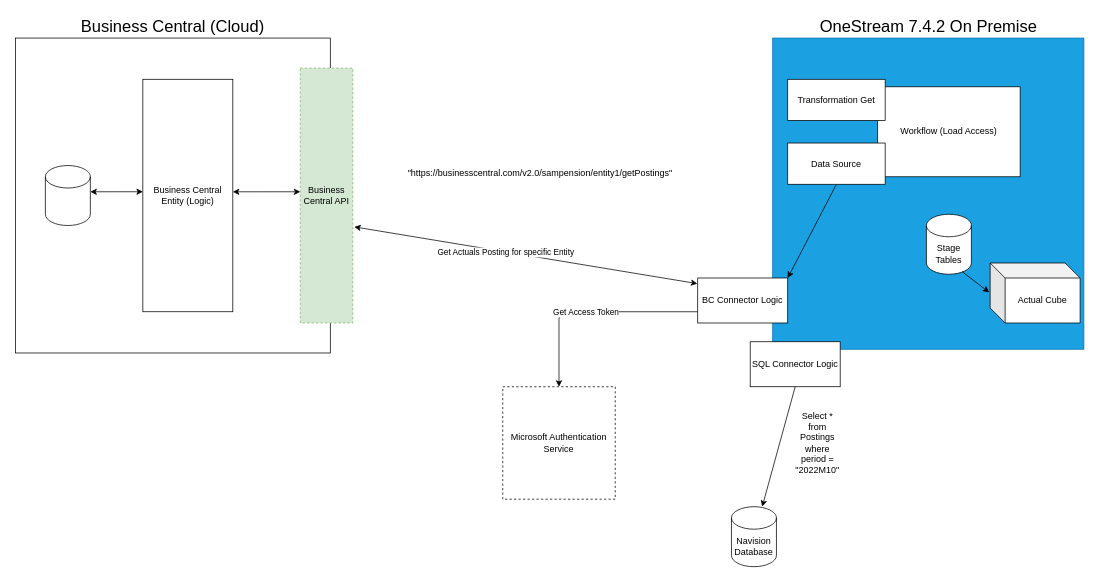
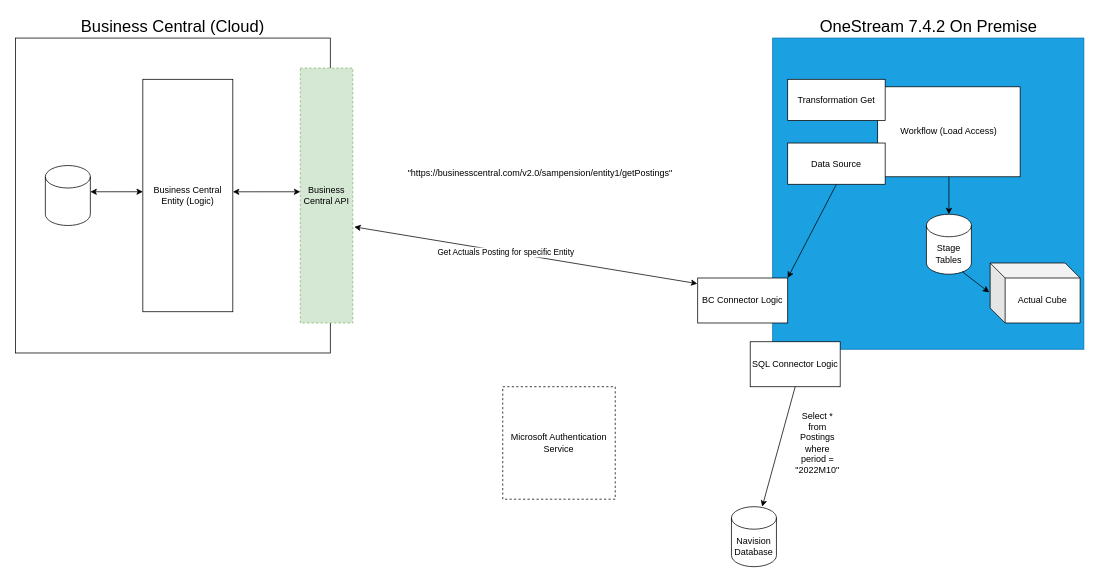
  <mxCell id="0" />
  <mxCell id="1" parent="0" />
  <mxCell id="2" value="" style="whiteSpace=wrap;html=1;aspect=fixed;" parent="1" vertex="1"><mxGeometry x="20" y="50" width="420" height="420" as="geometry" /></mxCell>
  <mxCell id="3" value="Business Central API" style="rounded=0;whiteSpace=wrap;html=1;fillColor=#d5e8d4;strokeColor=#82b366;dashed=1;" parent="1" vertex="1"><mxGeometry x="400" y="90" width="70" height="340" as="geometry" /></mxCell>
  <mxCell id="4" value="Business Central Entity (Logic)" style="rounded=0;whiteSpace=wrap;html=1;" parent="1" vertex="1"><mxGeometry x="190" y="105" width="120" height="310" as="geometry" /></mxCell>
  <mxCell id="5" value="" style="shape=cylinder3;whiteSpace=wrap;html=1;boundedLbl=1;backgroundOutline=1;size=15;" parent="1" vertex="1"><mxGeometry x="60" y="220" width="60" height="80" as="geometry" /></mxCell>
  <mxCell id="6" value="" style="endArrow=classic;startArrow=classic;html=1;entryX=0.405;entryY=0.488;entryDx=0;entryDy=0;entryPerimeter=0;" parent="1" target="2" edge="1"><mxGeometry width="50" height="50" relative="1" as="geometry"><mxPoint x="120" y="255" as="sourcePoint" /><mxPoint x="170" y="205" as="targetPoint" /></mxGeometry></mxCell>
  <mxCell id="7" value="" style="endArrow=classic;startArrow=classic;html=1;" parent="1" edge="1"><mxGeometry width="50" height="50" relative="1" as="geometry"><mxPoint x="310" y="255.04" as="sourcePoint" /><mxPoint x="400" y="255" as="targetPoint" /></mxGeometry></mxCell>
  <mxCell id="8" value="Microsoft Authentication Service" style="whiteSpace=wrap;html=1;aspect=fixed;dashed=1;" parent="1" vertex="1"><mxGeometry x="670" y="515" width="150" height="150" as="geometry" /></mxCell>
  <mxCell id="9" value="" style="whiteSpace=wrap;html=1;aspect=fixed;fillColor=#1ba1e2;fontColor=#ffffff;strokeColor=#006EAF;movable=0;resizable=0;rotatable=0;deletable=0;editable=0;connectable=0;" parent="1" vertex="1"><mxGeometry x="1030" y="50" width="415" height="415" as="geometry" /></mxCell>
  <mxCell id="10" value="OneStream 7.4.2 On Premise" style="text;html=1;strokeColor=none;fillColor=none;align=center;verticalAlign=middle;whiteSpace=wrap;rounded=0;dashed=1;fontSize=22;" parent="1" vertex="1"><mxGeometry x="1032.5" y="20" width="410" height="30" as="geometry" /></mxCell>
  <mxCell id="11" value="BC Connector Logic" style="rounded=0;whiteSpace=wrap;html=1;" parent="1" vertex="1"><mxGeometry x="930" y="370" width="120" height="60" as="geometry" /></mxCell>
  <mxCell id="12" value="Workflow (Load Access)" style="rounded=0;whiteSpace=wrap;html=1;" parent="1" vertex="1"><mxGeometry x="1170" y="115" width="190" height="120" as="geometry" /></mxCell>
- <mxCell id="13" value="" style="endArrow=classic;html=1;exitX=0;exitY=0.75;exitDx=0;exitDy=0;edgeStyle=orthogonalEdgeStyle;" parent="1" source="11" target="8" edge="1"><mxGeometry width="50" height="50" relative="1" as="geometry"><mxPoint x="880" y="475" as="sourcePoint" /><mxPoint x="860" y="575" as="targetPoint" /></mxGeometry></mxCell>
- <mxCell id="14" value="Get Access Token" style="edgeLabel;html=1;align=center;verticalAlign=middle;resizable=0;points=[];" parent="13" vertex="1" connectable="0"><mxGeometry x="0.055" relative="1" as="geometry"><mxPoint as="offset" /></mxGeometry></mxCell>
  <mxCell id="15" value="" style="endArrow=classic;startArrow=classic;html=1;exitX=1.029;exitY=0.623;exitDx=0;exitDy=0;exitPerimeter=0;entryX=-0.004;entryY=0.125;entryDx=0;entryDy=0;entryPerimeter=0;" parent="1" source="3" target="11" edge="1"><mxGeometry width="50" height="50" relative="1" as="geometry"><mxPoint x="940" y="355" as="sourcePoint" /><mxPoint x="990" y="305" as="targetPoint" /></mxGeometry></mxCell>
  <mxCell id="16" value="Get Actuals Posting for specific Entity" style="edgeLabel;html=1;align=center;verticalAlign=middle;resizable=0;points=[];" parent="15" vertex="1" connectable="0"><mxGeometry x="-0.119" relative="1" as="geometry"><mxPoint as="offset" /></mxGeometry></mxCell>
  <mxCell id="17" value="Transformation Get" style="rounded=0;whiteSpace=wrap;html=1;" parent="1" vertex="1"><mxGeometry x="1050" y="105" width="130" height="55" as="geometry" /></mxCell>
  <mxCell id="18" value="Stage Tables" style="shape=cylinder3;whiteSpace=wrap;html=1;boundedLbl=1;backgroundOutline=1;size=15;" parent="1" vertex="1"><mxGeometry x="1235" y="285" width="60" height="80" as="geometry" /></mxCell>
  <mxCell id="19" value="Actual Cube" style="shape=cube;whiteSpace=wrap;html=1;boundedLbl=1;backgroundOutline=1;darkOpacity=0.05;darkOpacity2=0.1;" parent="1" vertex="1"><mxGeometry x="1320" y="350" width="120" height="80" as="geometry" /></mxCell>
  <mxCell id="20" value="Business Central (Cloud)" style="text;html=1;strokeColor=none;fillColor=none;align=center;verticalAlign=middle;whiteSpace=wrap;rounded=0;fontSize=22;" parent="1" vertex="1"><mxGeometry x="40" y="20" width="380" height="30" as="geometry" /></mxCell>
+ <mxCell id="21" value="" style="endArrow=classic;html=1;fontSize=22;entryX=0.5;entryY=0;entryDx=0;entryDy=0;entryPerimeter=0;" parent="1" source="12" target="18" edge="1"><mxGeometry width="50" height="50" relative="1" as="geometry"><mxPoint x="1200" y="300" as="sourcePoint" /><mxPoint x="1180" y="355" as="targetPoint" /></mxGeometry></mxCell>
  <mxCell id="22" value="" style="endArrow=classic;html=1;fontSize=22;exitX=0.794;exitY=0.956;exitDx=0;exitDy=0;exitPerimeter=0;entryX=-0.011;entryY=0.49;entryDx=0;entryDy=0;entryPerimeter=0;" parent="1" source="18" target="19" edge="1"><mxGeometry width="50" height="50" relative="1" as="geometry"><mxPoint x="1210" y="415" as="sourcePoint" /><mxPoint x="1330" y="355" as="targetPoint" /></mxGeometry></mxCell>
  <mxCell id="23" value="" style="endArrow=classic;html=1;fontSize=22;exitX=0.5;exitY=1;exitDx=0;exitDy=0;entryX=1;entryY=0;entryDx=0;entryDy=0;" parent="1" source="24" target="11" edge="1"><mxGeometry width="50" height="50" relative="1" as="geometry"><mxPoint x="1070" y="425" as="sourcePoint" /><mxPoint x="1120" y="375" as="targetPoint" /></mxGeometry></mxCell>
  <mxCell id="24" value="Data Source" style="rounded=0;whiteSpace=wrap;html=1;" parent="1" vertex="1"><mxGeometry x="1050" y="190" width="130" height="55" as="geometry" /></mxCell>
  <mxCell id="25" value="&quot;https://businesscentral.com/v2.0/sampension/entity1/getPostings&quot;" style="text;html=1;strokeColor=none;fillColor=none;align=center;verticalAlign=middle;whiteSpace=wrap;rounded=0;" vertex="1" parent="1"><mxGeometry x="690" y="215" width="60" height="30" as="geometry" /></mxCell>
  <mxCell id="26" value="SQL Connector Logic" style="rounded=0;whiteSpace=wrap;html=1;" vertex="1" parent="1"><mxGeometry x="1000" y="455" width="120" height="60" as="geometry" /></mxCell>
  <mxCell id="27" value="Navision Database" style="shape=cylinder3;whiteSpace=wrap;html=1;boundedLbl=1;backgroundOutline=1;size=15;" vertex="1" parent="1"><mxGeometry x="975" y="675" width="60" height="80" as="geometry" /></mxCell>
  <mxCell id="28" value="" style="endArrow=classic;html=1;exitX=0.5;exitY=1;exitDx=0;exitDy=0;" edge="1" parent="1" source="26" target="27"><mxGeometry width="50" height="50" relative="1" as="geometry"><mxPoint x="1160" y="635" as="sourcePoint" /><mxPoint x="1210" y="585" as="targetPoint" /></mxGeometry></mxCell>
  <mxCell id="29" value="Select * from Postings where period = &quot;2022M10&quot;" style="text;html=1;strokeColor=none;fillColor=none;align=center;verticalAlign=middle;whiteSpace=wrap;rounded=0;" vertex="1" parent="1"><mxGeometry x="1060" y="575" width="60" height="30" as="geometry" /></mxCell>
